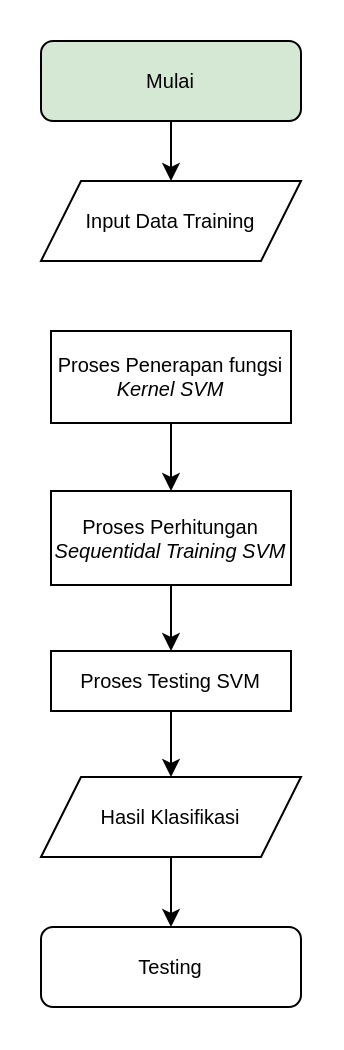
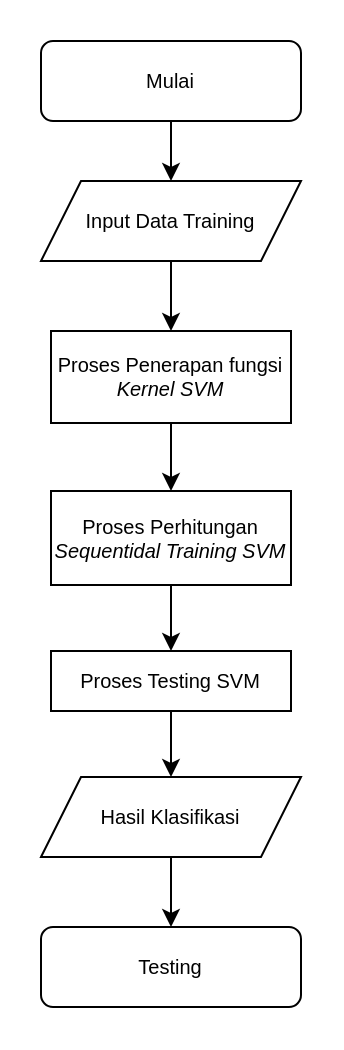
  <mxCell id="0" />
  <mxCell id="1" parent="0" />
  <mxCell id="2" value="Testing" style="rounded=1;whiteSpace=wrap;html=1;fontSize=10;glass=0;strokeWidth=1;shadow=0;" parent="1" vertex="1"><mxGeometry x="20" y="463" width="130" height="40" as="geometry" /></mxCell>
+ <mxCell id="3" value="" style="edgeStyle=orthogonalEdgeStyle;rounded=0;orthogonalLoop=1;jettySize=auto;html=1;" parent="1" source="4" target="8" edge="1"><mxGeometry relative="1" as="geometry" /></mxCell>
  <mxCell id="4" value="&lt;font style=&quot;font-size: 10px;&quot;&gt;Input Data Training&lt;/font&gt;" style="shape=parallelogram;perimeter=parallelogramPerimeter;whiteSpace=wrap;html=1;fixedSize=1;fontSize=10;" parent="1" vertex="1"><mxGeometry x="20" y="90" width="130" height="40" as="geometry" /></mxCell>
  <mxCell id="5" value="" style="edgeStyle=orthogonalEdgeStyle;rounded=0;orthogonalLoop=1;jettySize=auto;html=1;" parent="1" source="6" target="12" edge="1"><mxGeometry relative="1" as="geometry" /></mxCell>
  <mxCell id="6" value="Proses Testing SVM" style="rounded=0;whiteSpace=wrap;html=1;fontSize=10;" parent="1" vertex="1"><mxGeometry x="25" y="325" width="120" height="30" as="geometry" /></mxCell>
  <mxCell id="7" value="" style="edgeStyle=orthogonalEdgeStyle;rounded=0;orthogonalLoop=1;jettySize=auto;html=1;" parent="1" source="8" target="10" edge="1"><mxGeometry relative="1" as="geometry" /></mxCell>
  <mxCell id="8" value="Proses Penerapan fungsi &lt;i style=&quot;font-size: 10px;&quot;&gt;Kernel SVM&lt;/i&gt;" style="rounded=0;whiteSpace=wrap;html=1;fontSize=10;" parent="1" vertex="1"><mxGeometry x="25" y="165" width="120" height="46" as="geometry" /></mxCell>
  <mxCell id="9" value="" style="edgeStyle=orthogonalEdgeStyle;rounded=0;orthogonalLoop=1;jettySize=auto;html=1;" parent="1" source="10" target="6" edge="1"><mxGeometry relative="1" as="geometry" /></mxCell>
  <mxCell id="10" value="Proses Perhitungan &lt;i style=&quot;font-size: 10px;&quot;&gt;Sequentidal Training SVM&lt;/i&gt;" style="rounded=0;whiteSpace=wrap;html=1;fontSize=10;" parent="1" vertex="1"><mxGeometry x="25" y="245" width="120" height="47" as="geometry" /></mxCell>
  <mxCell id="11" value="" style="edgeStyle=orthogonalEdgeStyle;rounded=0;orthogonalLoop=1;jettySize=auto;html=1;" parent="1" source="12" target="2" edge="1"><mxGeometry relative="1" as="geometry" /></mxCell>
  <mxCell id="12" value="Hasil Klasifikasi" style="shape=parallelogram;perimeter=parallelogramPerimeter;whiteSpace=wrap;html=1;fixedSize=1;fontSize=10;" parent="1" vertex="1"><mxGeometry x="20" y="388" width="130" height="40" as="geometry" /></mxCell>
  <mxCell id="13" value="" style="edgeStyle=orthogonalEdgeStyle;rounded=0;orthogonalLoop=1;jettySize=auto;html=1;" parent="1" source="14" target="4" edge="1"><mxGeometry relative="1" as="geometry" /></mxCell>
- <mxCell id="14" value="Mulai" style="rounded=1;whiteSpace=wrap;html=1;fontSize=10;glass=0;strokeWidth=1;shadow=0;fillColor=#d5e8d4;" parent="1" vertex="1"><mxGeometry x="20" y="20" width="130" height="40" as="geometry" /></mxCell>
+ <mxCell id="14" value="Mulai" style="rounded=1;whiteSpace=wrap;html=1;fontSize=10;glass=0;strokeWidth=1;shadow=0;" parent="1" vertex="1"><mxGeometry x="20" y="20" width="130" height="40" as="geometry" /></mxCell>
